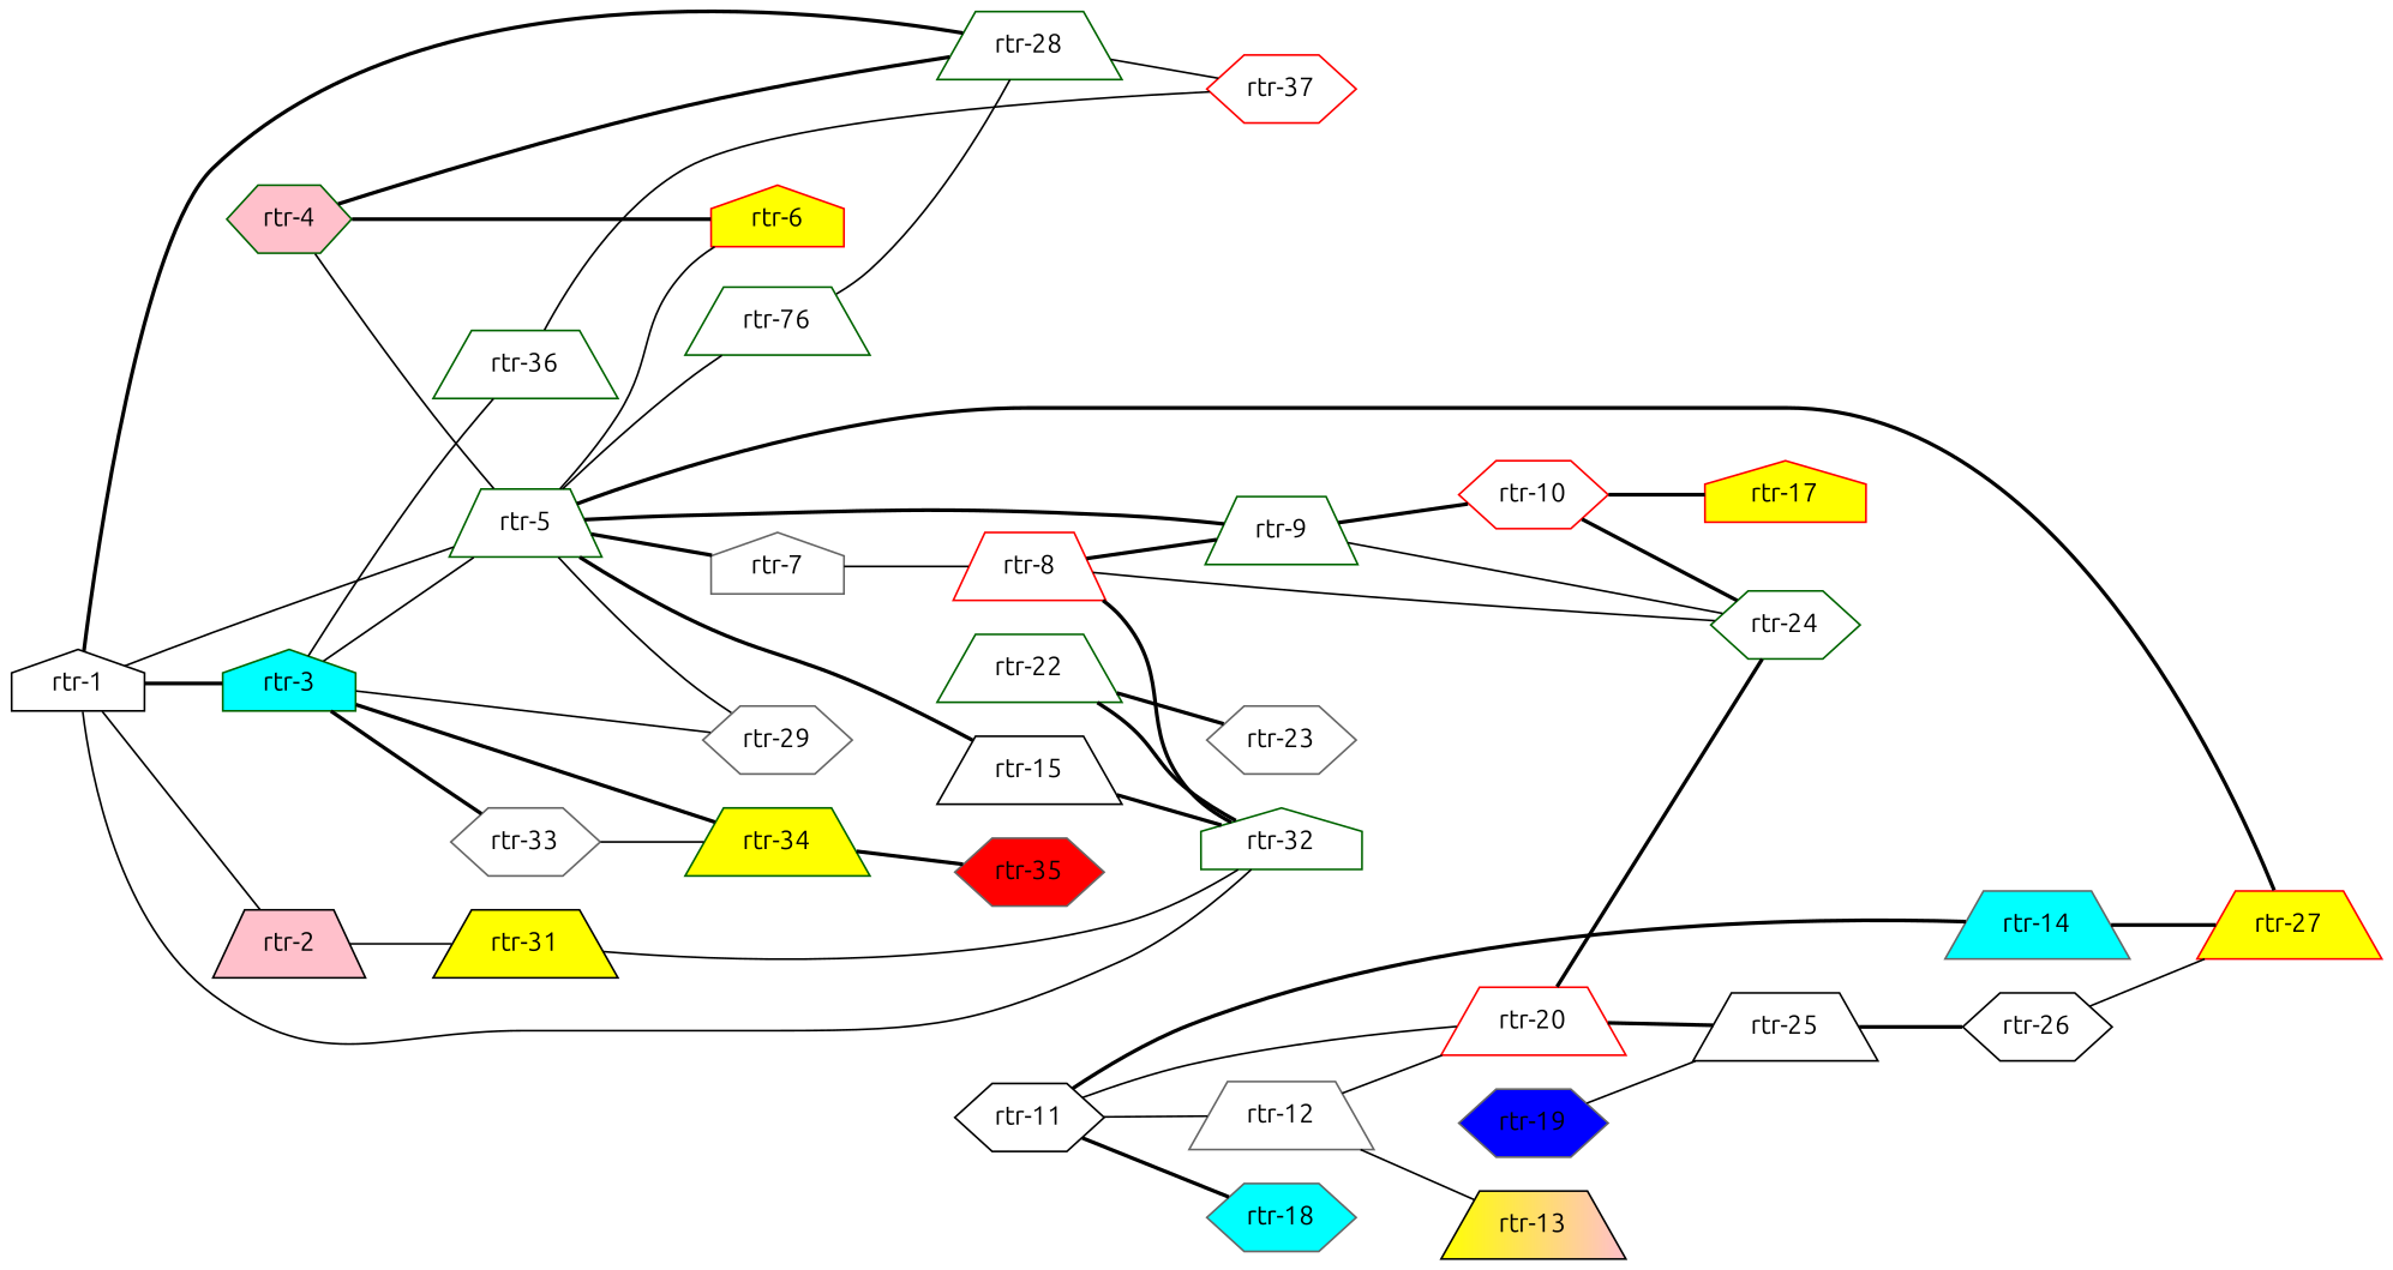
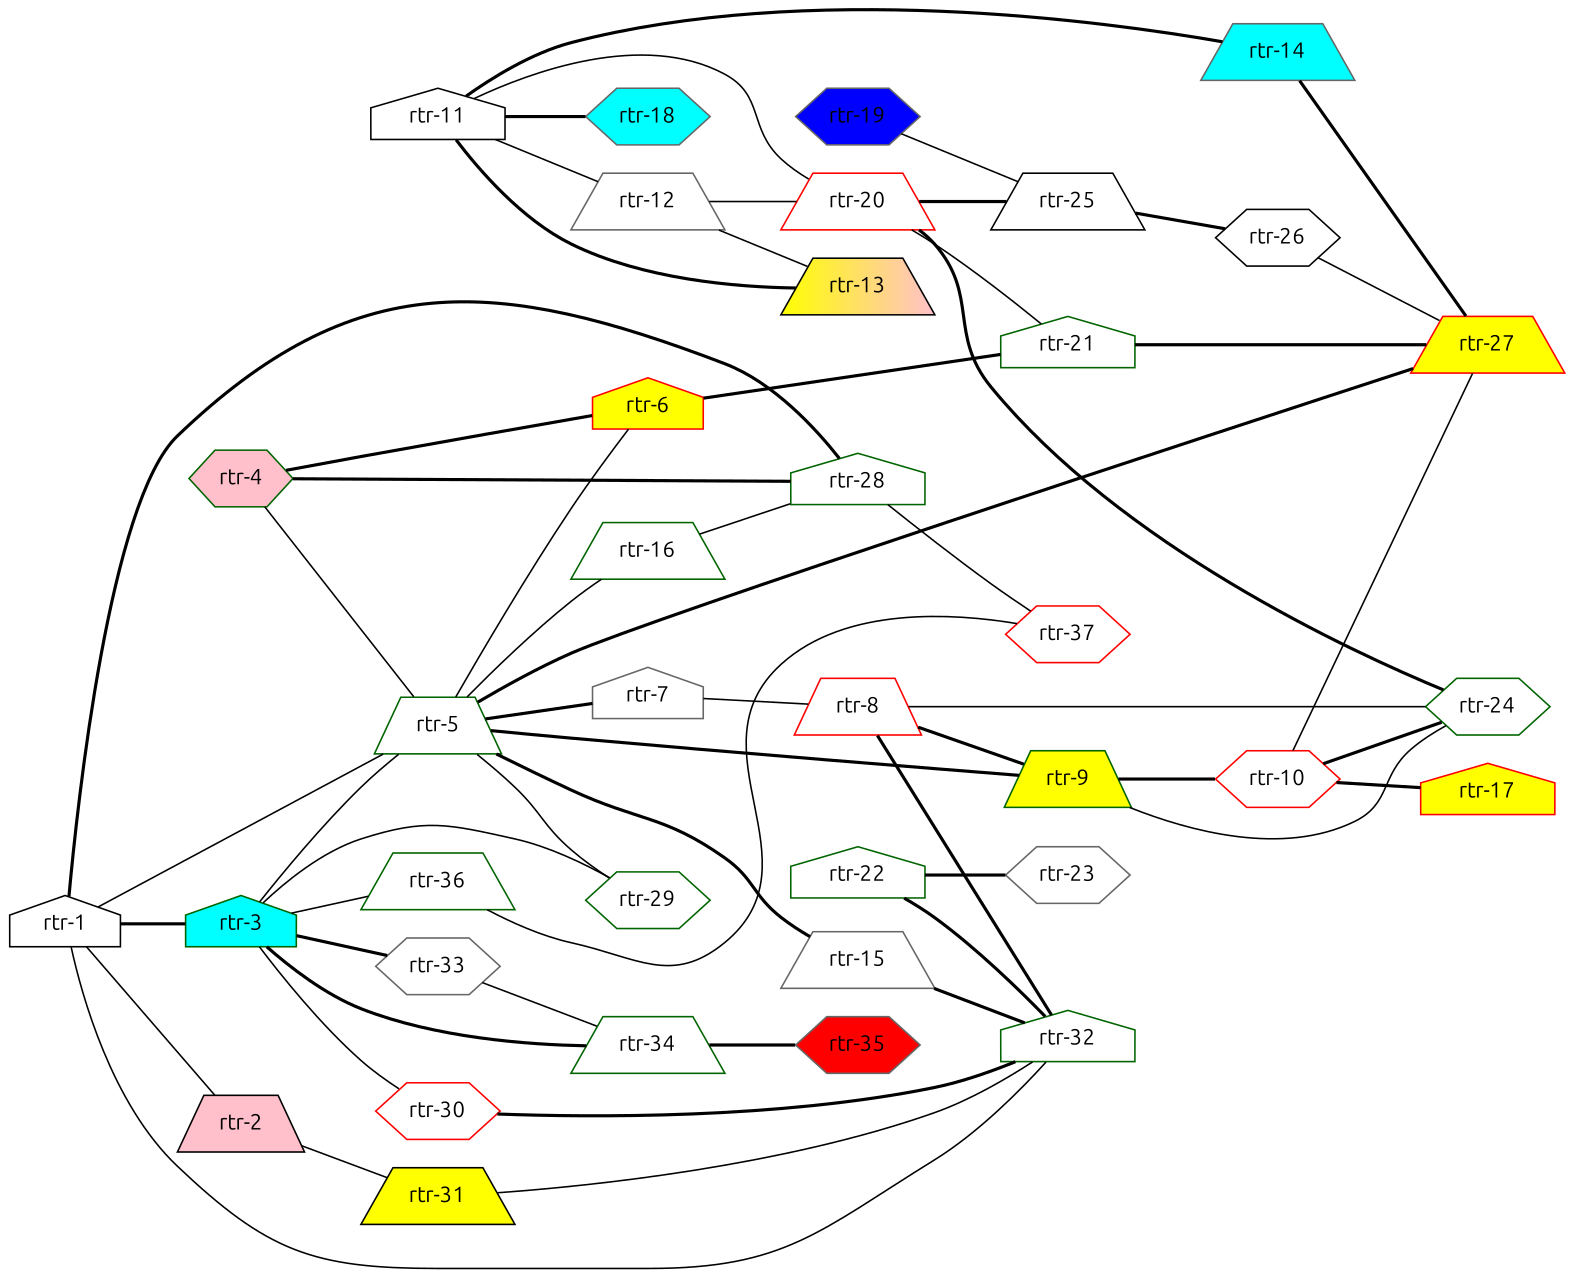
  graph {
    fontname=Ubuntu
    rankdir=LR
    node [color=darkgreen fillcolor=white fontname=Ubuntu shape=trapezium style=filled]
    edge [fontname=Ubuntu style=bold]
    n1 [color=black fillcolor=pink label="rtr-2" width=0.1]
    n2 [color=black fillcolor=yellow label="rtr-31" width=0.1]
    n3 [label="rtr-32" shape=house width=0.1]
    n4 [fillcolor=pink label="rtr-4" shape=hexagon width=0.1]
    n5 [label="rtr-5" width=0.1]
    n6 [color=red fillcolor=yellow label="rtr-6" shape=house width=0.1]
-   n7 [label="rtr-28" width=0.1]
+   n7 [label="rtr-28" shape=house width=0.1]
    n8 [color=gray40 label="rtr-7" shape=house width=0.1]
-   n9 [label="rtr-9" width=0.1]
-   n10 [color=black label="rtr-15" width=0.1]
-   n11 [label="rtr-76" width=0.1]
+   n9 [fillcolor=yellow label="rtr-9" width=0.1]
+   n10 [color=gray40 label="rtr-15" width=0.1]
+   n11 [label="rtr-16" width=0.1]
    n12 [color=red fillcolor=yellow label="rtr-27" width=0.1]
-   n13 [color=gray40 label="rtr-29" shape=hexagon width=0.1]
+   n13 [label="rtr-29" shape=hexagon width=0.1]
+   n14 [label="rtr-21" shape=house width=0.1]
    n15 [color=red label="rtr-37" shape=hexagon width=0.1]
    n16 [color=black label="rtr-1" shape=house width=0.1]
    n17 [fillcolor=aqua label="rtr-3" shape=house width=0.1]
+   n18 [color=red label="rtr-30" shape=hexagon width=0.1]
    n19 [color=gray40 label="rtr-33" shape=hexagon width=0.1]
-   n20 [fillcolor=yellow label="rtr-34" width=0.1]
+   n20 [label="rtr-34" width=0.1]
    n21 [label="rtr-36" width=0.1]
    n22 [color=red label="rtr-8" width=0.1]
    n23 [label="rtr-24" shape=hexagon width=0.1]
    n24 [color=red label="rtr-10" shape=hexagon width=0.1]
    n25 [color=gray40 fillcolor=red label="rtr-35" shape=hexagon width=0.1]
    n26 [color=red fillcolor=yellow label="rtr-17" shape=house width=0.1]
    n27 [color=gray40 fillcolor=aqua label="rtr-14" width=0.1]
-   n28 [color=black label="rtr-11" shape=hexagon width=0.1]
+   n28 [color=black label="rtr-11" shape=house width=0.1]
    n29 [color=gray40 label="rtr-12" width=0.1]
    n30 [color=black fillcolor="yellow:pink" label="rtr-13" width=0.1]
    n31 [color=gray40 fillcolor=aqua label="rtr-18" shape=hexagon width=0.1]
    n32 [color=red label="rtr-20" width=0.1]
    n33 [color=black label="rtr-25" width=0.1]
    n34 [color=gray40 fillcolor=blue label="rtr-19" shape=hexagon width=0.1]
    n35 [color=black label="rtr-26" shape=hexagon width=0.1]
-   n36 [label="rtr-22" width=0.1]
+   n36 [label="rtr-22" shape=house width=0.1]
    n37 [color=gray40 label="rtr-23" shape=hexagon width=0.1]
    n1 -- n2 [style=solid]
    n2 -- n3 [style=solid]
    n4 -- n5 [style=solid]
    n4 -- n6
    n4 -- n7
    n5 -- n6 [style=solid]
    n5 -- n8
    n5 -- n9
    n5 -- n10
    n5 -- n11 [style=solid]
    n5 -- n12
    n5 -- n13 [style=solid]
+   n6 -- n14
    n7 -- n15 [style=solid]
    n8 -- n22 [style=solid]
    n9 -- n23 [style=solid]
    n9 -- n24
    n10 -- n3
    n11 -- n7 [style=solid]
+   n14 -- n12
    n16 -- n1 [style=solid]
    n16 -- n3 [style=solid]
    n16 -- n5 [style=solid]
    n16 -- n7
    n16 -- n17
    n17 -- n5 [style=solid]
    n17 -- n13 [style=solid]
+   n17 -- n18 [style=solid]
    n17 -- n19
    n17 -- n20
    n17 -- n21 [style=solid]
+   n18 -- n3
    n19 -- n20 [style=solid]
    n20 -- n25
    n21 -- n15 [style=solid]
    n22 -- n3
    n22 -- n9
    n22 -- n23 [style=solid]
+   n24 -- n12 [style=solid]
    n24 -- n23
    n24 -- n26
    n27 -- n12
    n28 -- n27
    n28 -- n29 [style=solid]
+   n28 -- n30
    n28 -- n31
    n28 -- n32 [style=solid]
    n29 -- n30 [style=solid]
    n29 -- n32 [style=solid]
+   n32 -- n14 [style=solid]
    n32 -- n23
    n32 -- n33
    n33 -- n35
    n34 -- n33 [style=solid]
    n35 -- n12 [style=solid]
    n36 -- n3
    n36 -- n37
  }
